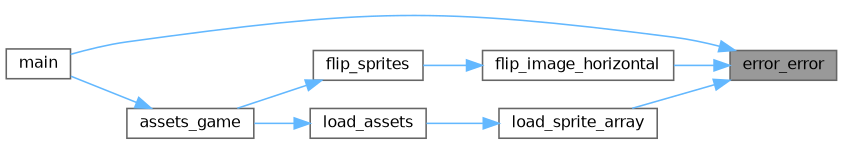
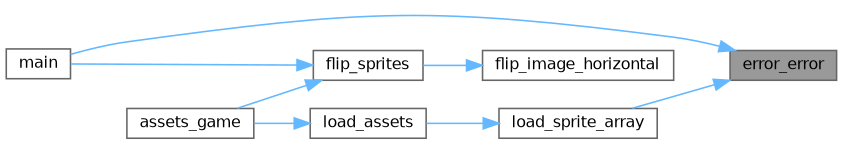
  digraph {
    rankdir=RL
    node [color=grey40 fillcolor=white fontname=Helvetica fontsize=10 shape=box style=filled]
    edge [color=steelblue1 dir=back fontname=Helvetica fontsize=10 labelfontname=Helvetica labelfontsize=10 style=solid]
    n1 [color=gray40 fillcolor=grey60 fontcolor=black height=0.2 label=error_error width=0.4]
    n2 [height=0.2 label=flip_image_horizontal width=0.4]
    n3 [height=0.2 label=main width=0.4]
    n4 [height=0.2 label=load_sprite_array width=0.4]
    n5 [height=0.2 label=flip_sprites width=0.4]
    n6 [height=0.2 label=load_assets width=0.4]
    n7 [height=0.2 label=assets_game width=0.4]
-   n1 -> n2
    n1 -> n3
    n1 -> n4
    n2 -> n5
    n4 -> n6
    n5 -> n7
    n6 -> n7
-   n7 -> n3
+   n5 -> n3
  }
